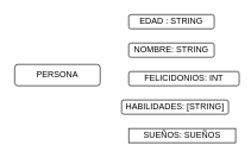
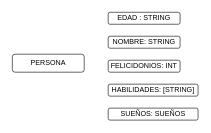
  <mxCell id="0" />
  <mxCell id="1" parent="0" />
  <mxCell id="2" value="PERSONA" style="rounded=1;whiteSpace=wrap;html=1;" vertex="1" parent="1"><mxGeometry x="20" y="90" width="120" height="30" as="geometry" /></mxCell>
  <mxCell id="3" value="EDAD : STRING" style="rounded=1;whiteSpace=wrap;html=1;" vertex="1" parent="1"><mxGeometry x="180" y="20" width="120" height="20" as="geometry" /></mxCell>
  <mxCell id="4" value="NOMBRE: STRING&lt;span style=&quot;color: rgba(0 , 0 , 0 , 0) ; font-family: monospace ; font-size: 0px&quot;&gt;%3CmxGraphModel%3E%3Croot%3E%3CmxCell%20id%3D%220%22%2F%3E%3CmxCell%20id%3D%221%22%20parent%3D%220%22%2F%3E%3CmxCell%20id%3D%222%22%20value%3D%22EDAD%20%3A%20INT%22%20style%3D%22rounded%3D1%3BwhiteSpace%3Dwrap%3Bhtml%3D1%3B%22%20vertex%3D%221%22%20parent%3D%221%22%3E%3CmxGeometry%20x%3D%22280%22%20y%3D%2260%22%20width%3D%22120%22%20height%3D%2220%22%20as%3D%22geometry%22%2F%3E%3C%2FmxCell%3E%3C%2Froot%3E%3C%2FmxGraphModel%3E&lt;/span&gt;" style="rounded=1;whiteSpace=wrap;html=1;" vertex="1" parent="1"><mxGeometry x="180" y="60" width="120" height="20" as="geometry" /></mxCell>
- <mxCell id="5" value="FELICIDONIOS: INT" style="rounded=1;whiteSpace=wrap;html=1;" vertex="1" parent="1"><mxGeometry x="180" y="100" width="155" height="20" as="geometry" /></mxCell>
- <mxCell id="6" value="HABILIDADES: [STRING]" style="rounded=1;whiteSpace=wrap;html=1;" vertex="1" parent="1"><mxGeometry x="170" y="140" width="150" height="20" as="geometry" /></mxCell>
- <mxCell id="7" value="SUEÑOS: SUEÑOS" style="whiteSpace=wrap;html=1;rounded=0;" vertex="1" parent="1"><mxGeometry x="180" y="180" width="150" height="20" as="geometry" /></mxCell>
+ <mxCell id="5" value="FELICIDONIOS: INT" style="rounded=1;whiteSpace=wrap;html=1;" vertex="1" parent="1"><mxGeometry x="180" y="100" width="120" height="20" as="geometry" /></mxCell>
+ <mxCell id="6" value="HABILIDADES: [STRING]" style="rounded=1;whiteSpace=wrap;html=1;" vertex="1" parent="1"><mxGeometry x="180" y="140" width="150" height="20" as="geometry" /></mxCell>
+ <mxCell id="7" value="SUEÑOS: SUEÑOS" style="rounded=1;whiteSpace=wrap;html=1;" vertex="1" parent="1"><mxGeometry x="180" y="180" width="150" height="20" as="geometry" /></mxCell>
